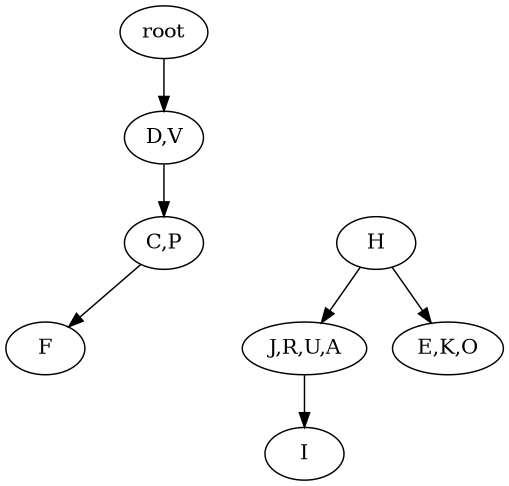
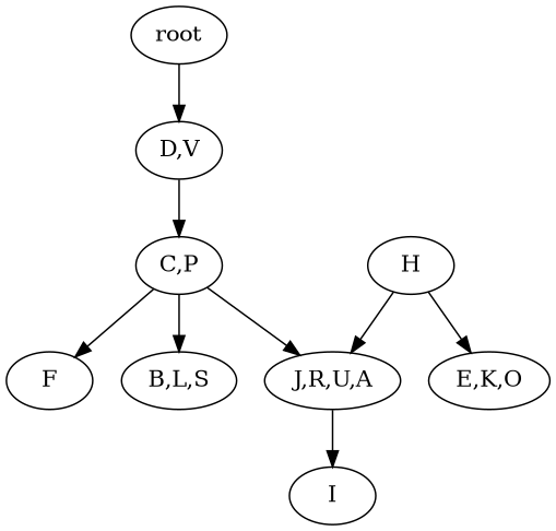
  strict digraph {
    n1 [label=root]
    n2 [label="D,V"]
    n3 [label="C,P"]
    n4 [label=F]
+   n5 [label="B,L,S"]
    n6 [label="J,R,U,A"]
    n7 [label=I]
    n8 [label=H]
    n9 [label="E,K,O"]
    n1 -> n2
    n2 -> n3
    n3 -> n4
+   n3 -> n5
+   n3 -> n6
    n6 -> n7
    n8 -> n6
    n8 -> n9
  }
